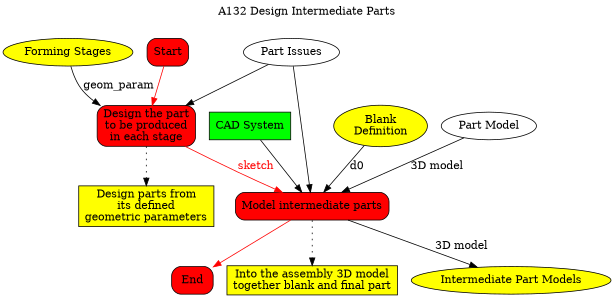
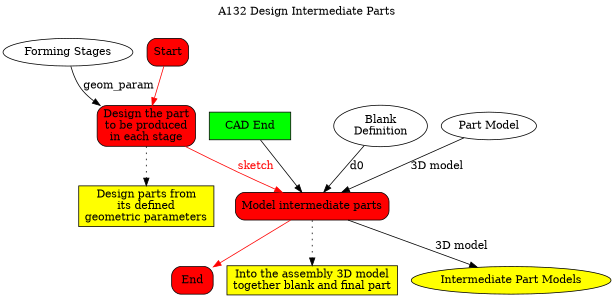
  digraph {
    label="A132 Design Intermediate Parts"
    labelloc=t
    node [color=black fillcolor=red shape=box style=filled]
    edge [color=black dir=forward fontcolor=black style=solid]
    Start [style="filled, rounded"]
    n2 [label="Design the part\nto be produced\nin each stage" style="filled, rounded"]
    n3 [label="Model intermediate parts" style="filled, rounded"]
    n4 [fillcolor=yellow label="Design parts from\nits defined\ngeometric parameters"]
    End [style="filled, rounded"]
    n6 [fillcolor=yellow label="Into the assembly 3D model\ntogether blank and final part"]
    n7 [fillcolor=yellow label="Intermediate Part Models" shape=ellipse]
-   n8 [fillcolor=green label="CAD System"]
-   n9 [fillcolor=white label="Part Issues" shape=ellipse]
-   n10 [fillcolor=yellow label="Blank\nDefinition" shape=ellipse]
+   n8 [fillcolor=green label="CAD End"]
+   n10 [fillcolor=white label="Blank\nDefinition" shape=ellipse]
    n11 [fillcolor=white label="Part Model" shape=ellipse]
-   n12 [fillcolor=yellow label="Forming Stages" shape=ellipse]
+   n12 [fillcolor=white label="Forming Stages" shape=ellipse]
    Start -> n2 [color=red fontcolor=red]
    n2 -> n3 [color=red fontcolor=red label=sketch]
    n2 -> n4 [style=dotted]
    n3 -> End [color=red fontcolor=red]
    n3 -> n6 [style=dotted]
    n3 -> n7 [label="3D model"]
    n8 -> n3 [fontcolor=red]
-   n9 -> n2
-   n9 -> n3
    n10 -> n3 [label=d0]
    n11 -> n3 [label="3D model"]
    n12 -> n2 [label=geom_param]
  }
